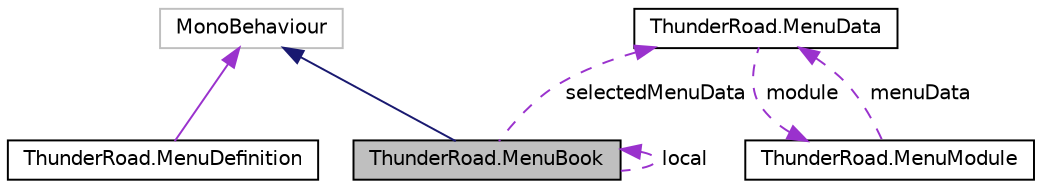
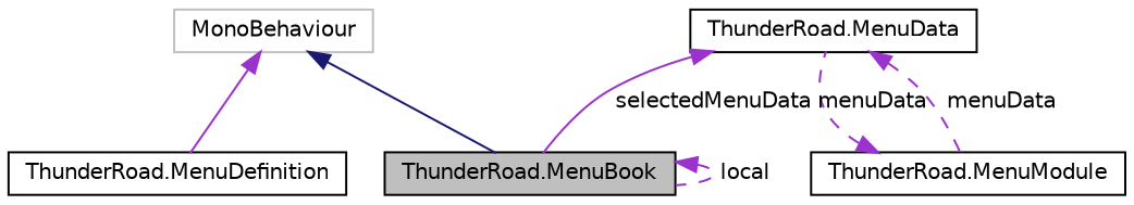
  digraph {
    node [color=black fillcolor=white fontname=Helvetica fontsize=10 shape=record style=filled]
    edge [color=darkorchid3 dir=back fontname=Helvetica fontsize=10 labelfontname=Helvetica labelfontsize=10 style=dashed]
    n1 [fillcolor=grey75 fontcolor=black height=0.2 label="ThunderRoad.MenuBook" width=0.4]
    n2 [color=grey75 height=0.2 label=MonoBehaviour width=0.4]
    n3 [height=0.2 label="ThunderRoad.MenuDefinition" width=0.4]
    n4 [height=0.2 label="ThunderRoad.MenuData" width=0.4]
    n5 [height=0.2 label="ThunderRoad.MenuModule" width=0.4]
    n1 -> n1 [label=" local"]
    n2 -> n1 [color=midnightblue style=solid]
    n2 -> n3 [style=solid]
-   n4 -> n1 [label=" selectedMenuData"]
+   n4 -> n1 [label=" selectedMenuData" style=solid]
    n4 -> n5 [label=" menuData"]
-   n5 -> n4 [label=" module"]
+   n5 -> n4 [label=" menuData"]
  }
